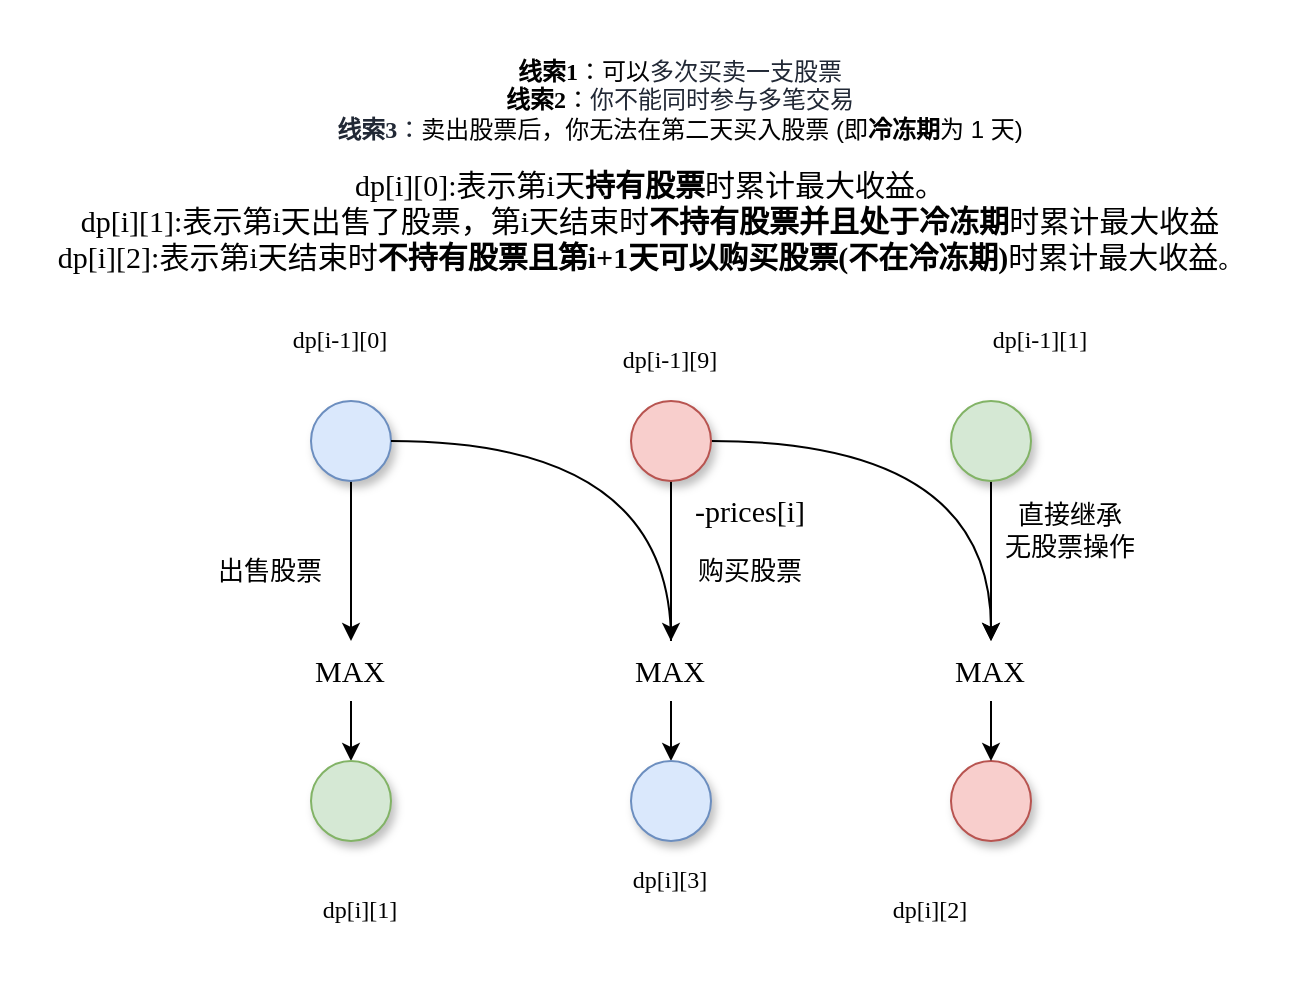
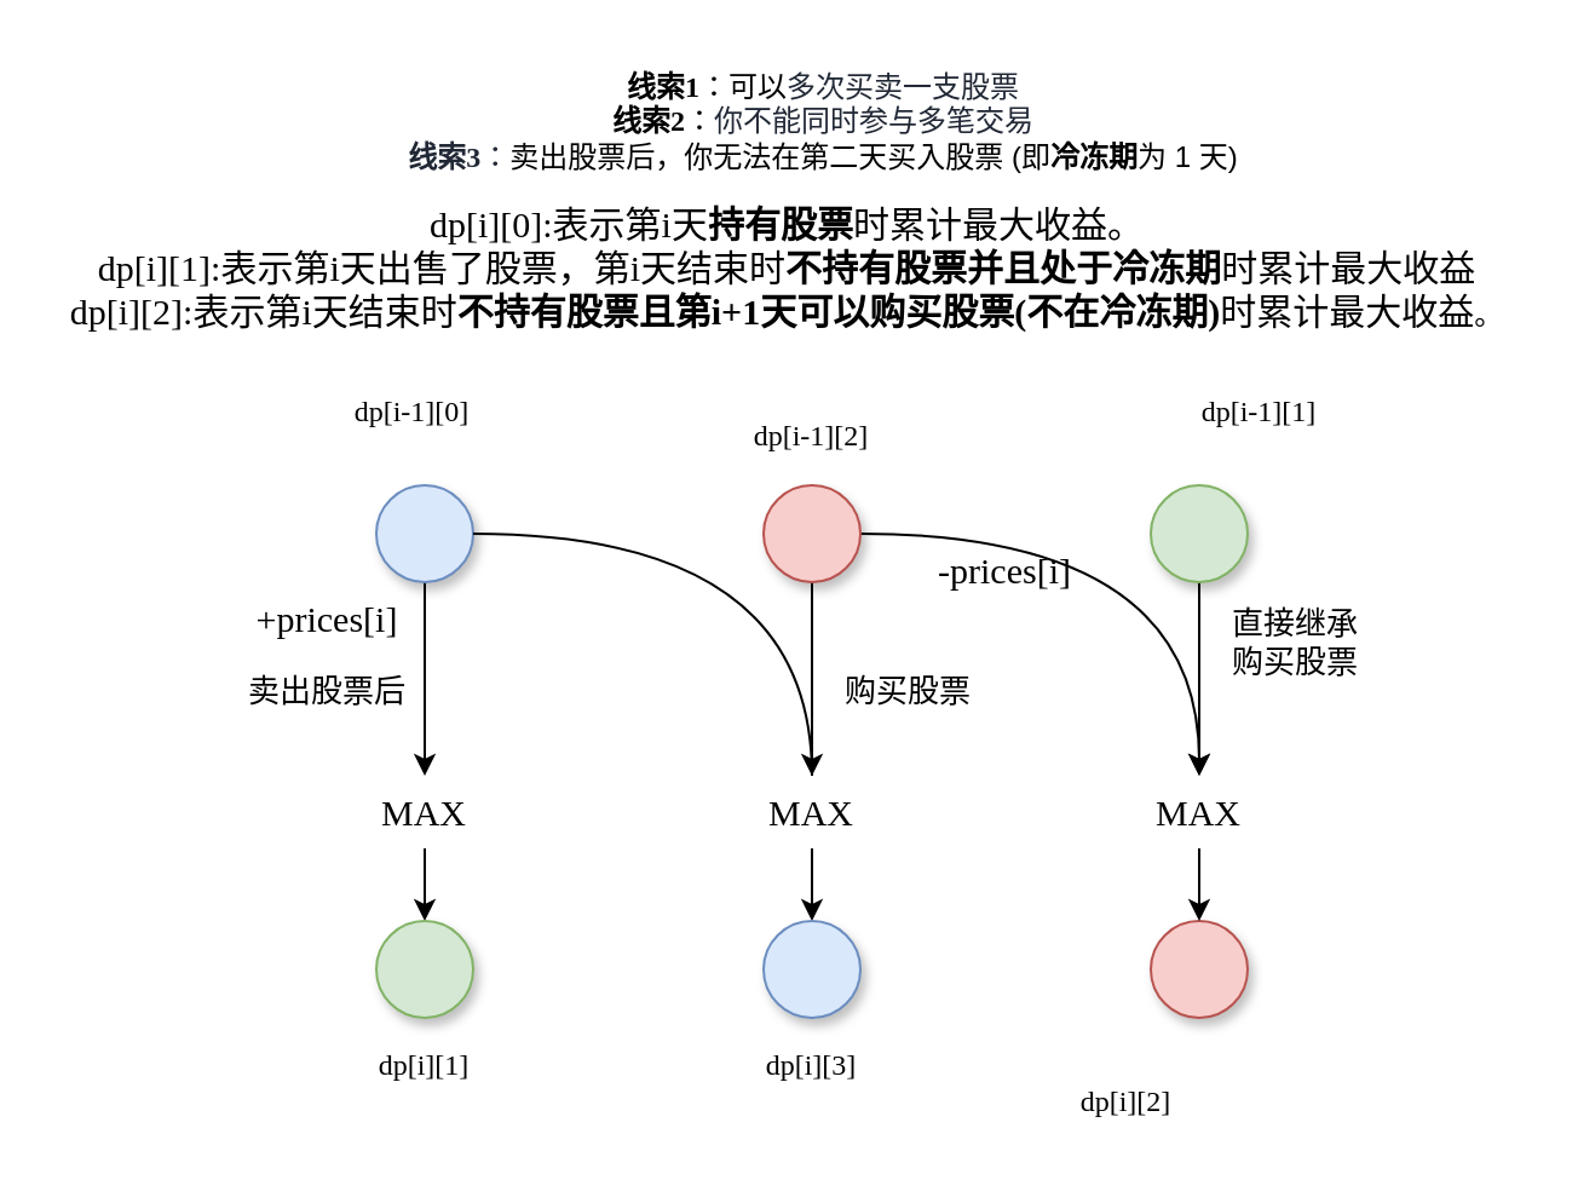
  <mxCell id="0" />
  <mxCell id="1" parent="0" />
  <mxCell id="2" style="edgeStyle=orthogonalEdgeStyle;rounded=0;orthogonalLoop=1;jettySize=auto;html=1;exitX=0.5;exitY=1;exitDx=0;exitDy=0;entryX=0.5;entryY=0;entryDx=0;entryDy=0;curved=1;" edge="1" parent="1" source="3" target="17"><mxGeometry relative="1" as="geometry"><mxPoint x="145" y="270" as="sourcePoint" /></mxGeometry></mxCell>
  <mxCell id="3" value="" style="ellipse;whiteSpace=wrap;html=1;aspect=fixed;shadow=1;fillColor=#dae8fc;strokeColor=#6c8ebf;" vertex="1" parent="1"><mxGeometry x="155" y="200" width="40" height="40" as="geometry" /></mxCell>
  <mxCell id="4" style="edgeStyle=orthogonalEdgeStyle;rounded=0;orthogonalLoop=1;jettySize=auto;html=1;exitX=0.5;exitY=1;exitDx=0;exitDy=0;entryX=0.5;entryY=0;entryDx=0;entryDy=0;fontFamily=Comic Sans MS;fontSize=13;" edge="1" parent="1" source="5" target="30"><mxGeometry relative="1" as="geometry" /></mxCell>
  <mxCell id="5" value="" style="ellipse;whiteSpace=wrap;html=1;aspect=fixed;shadow=1;fillColor=#d5e8d4;strokeColor=#82b366;" vertex="1" parent="1"><mxGeometry x="475" y="200" width="40" height="40" as="geometry" /></mxCell>
  <mxCell id="6" value="&lt;div class=&quot;okr-block-clipboard&quot;&gt;&lt;/div&gt;&lt;div&gt;dp[i-1][0]&lt;/div&gt;" style="text;html=1;strokeColor=none;fillColor=none;align=center;verticalAlign=middle;whiteSpace=wrap;rounded=0;shadow=1;fontFamily=Comic Sans MS;" vertex="1" parent="1"><mxGeometry x="110" y="150" width="120" height="40" as="geometry" /></mxCell>
  <mxCell id="7" value="&lt;div class=&quot;okr-block-clipboard&quot;&gt;&lt;/div&gt;&lt;font style=&quot;font-size: 15px&quot;&gt;&lt;font style=&quot;font-size: 15px&quot;&gt;dp[i][0]:表示第i天&lt;b&gt;持有股票&lt;/b&gt;时累计最大收益。&lt;br&gt;dp[i][1]:表示第i天出售了股票，第i天结束时&lt;b&gt;不持有股票并且处于冷冻期&lt;/b&gt;时累计最大收益&lt;br&gt;dp[i][2]:表示第i天结束时&lt;b&gt;不持有股票且第i+1天可以购买股票(不在冷冻期)&lt;/b&gt;&lt;/font&gt;&lt;font style=&quot;font-size: 15px&quot;&gt;时累计最大收益&lt;/font&gt;&lt;/font&gt;。&lt;br&gt;&lt;div class=&quot;okr-block-clipboard&quot;&gt;&lt;/div&gt;" style="text;html=1;strokeColor=none;fillColor=none;align=center;verticalAlign=middle;whiteSpace=wrap;rounded=0;shadow=1;fontFamily=Comic Sans MS;" vertex="1" parent="1"><mxGeometry x="20" y="80" width="610" height="60" as="geometry" /></mxCell>
  <mxCell id="8" style="edgeStyle=orthogonalEdgeStyle;curved=1;rounded=0;orthogonalLoop=1;jettySize=auto;html=1;exitX=0.5;exitY=1;exitDx=0;exitDy=0;fontFamily=Comic Sans MS;" edge="1" parent="1" source="10" target="12"><mxGeometry relative="1" as="geometry" /></mxCell>
  <mxCell id="9" style="edgeStyle=orthogonalEdgeStyle;rounded=0;orthogonalLoop=1;jettySize=auto;html=1;exitX=1;exitY=0.5;exitDx=0;exitDy=0;entryX=0.5;entryY=0;entryDx=0;entryDy=0;fontFamily=Comic Sans MS;fontSize=13;curved=1;" edge="1" parent="1" source="10" target="30"><mxGeometry relative="1" as="geometry" /></mxCell>
  <mxCell id="10" value="" style="ellipse;whiteSpace=wrap;html=1;aspect=fixed;shadow=1;fillColor=#f8cecc;strokeColor=#b85450;" vertex="1" parent="1"><mxGeometry x="315" y="200" width="40" height="40" as="geometry" /></mxCell>
  <mxCell id="11" style="edgeStyle=orthogonalEdgeStyle;rounded=0;orthogonalLoop=1;jettySize=auto;html=1;exitX=0.5;exitY=1;exitDx=0;exitDy=0;entryX=0.5;entryY=0;entryDx=0;entryDy=0;fontFamily=Comic Sans MS;fontSize=13;" edge="1" parent="1" source="12" target="20"><mxGeometry relative="1" as="geometry" /></mxCell>
  <mxCell id="12" value="MAX" style="text;html=1;strokeColor=none;fillColor=none;align=center;verticalAlign=middle;whiteSpace=wrap;rounded=0;shadow=1;fontFamily=Comic Sans MS;fontSize=15;" vertex="1" parent="1"><mxGeometry x="305" y="320" width="60" height="30" as="geometry" /></mxCell>
  <mxCell id="13" value="" style="rounded=0;orthogonalLoop=1;jettySize=auto;html=1;exitX=1;exitY=0.5;exitDx=0;exitDy=0;entryX=0.5;entryY=0;entryDx=0;entryDy=0;edgeStyle=orthogonalEdgeStyle;curved=1;endArrow=none;" edge="1" parent="1" source="3" target="12"><mxGeometry relative="1" as="geometry"><mxPoint x="195" y="220" as="sourcePoint" /><mxPoint x="255" y="360" as="targetPoint" /></mxGeometry></mxCell>
- <mxCell id="14" value="&lt;div class=&quot;okr-block-clipboard&quot;&gt;&lt;/div&gt;&lt;div&gt;dp[i-1][9]&lt;/div&gt;" style="text;html=1;strokeColor=none;fillColor=none;align=center;verticalAlign=middle;whiteSpace=wrap;rounded=0;shadow=1;fontFamily=Comic Sans MS;" vertex="1" parent="1"><mxGeometry x="295" y="160" width="80" height="40" as="geometry" /></mxCell>
+ <mxCell id="14" value="&lt;div class=&quot;okr-block-clipboard&quot;&gt;&lt;/div&gt;&lt;div&gt;dp[i-1][2]&lt;/div&gt;" style="text;html=1;strokeColor=none;fillColor=none;align=center;verticalAlign=middle;whiteSpace=wrap;rounded=0;shadow=1;fontFamily=Comic Sans MS;" vertex="1" parent="1"><mxGeometry x="295" y="160" width="80" height="40" as="geometry" /></mxCell>
+ <mxCell id="15" value="&lt;font style=&quot;font-size: 15px&quot;&gt;&lt;span&gt;+prices[i]&lt;/span&gt;&lt;/font&gt;&lt;div class=&quot;okr-block-clipboard&quot;&gt;&lt;/div&gt;" style="text;html=1;strokeColor=none;fillColor=none;align=center;verticalAlign=middle;whiteSpace=wrap;rounded=0;shadow=1;fontFamily=Comic Sans MS;" vertex="1" parent="1"><mxGeometry x="95" y="240" width="80" height="30" as="geometry" /></mxCell>
  <mxCell id="16" style="edgeStyle=orthogonalEdgeStyle;rounded=0;orthogonalLoop=1;jettySize=auto;html=1;exitX=0.5;exitY=1;exitDx=0;exitDy=0;entryX=0.5;entryY=0;entryDx=0;entryDy=0;fontFamily=Comic Sans MS;fontSize=13;" edge="1" parent="1" source="17" target="22"><mxGeometry relative="1" as="geometry" /></mxCell>
  <mxCell id="17" value="MAX" style="text;html=1;strokeColor=none;fillColor=none;align=center;verticalAlign=middle;whiteSpace=wrap;rounded=0;shadow=1;fontFamily=Comic Sans MS;fontSize=15;" vertex="1" parent="1"><mxGeometry x="145" y="320" width="60" height="30" as="geometry" /></mxCell>
  <mxCell id="18" value="&lt;font style=&quot;font-size: 12px&quot;&gt;&lt;font face=&quot;Comic Sans MS&quot;&gt;&lt;font style=&quot;font-size: 12px&quot;&gt;&lt;b&gt;线索1&lt;/b&gt;：可以&lt;span style=&quot;color: rgb(33 , 40 , 53) ; background-color: rgb(255 , 255 , 255)&quot;&gt;多次买卖一支股票&lt;/span&gt;&lt;b&gt;&lt;br&gt;线索2&lt;/b&gt;：&lt;/font&gt;&lt;span style=&quot;color: rgb(33 , 40 , 53) ; background-color: rgb(255 , 255 , 255)&quot;&gt;你不能同时参与多笔交易&lt;br&gt;&lt;b&gt;线索3&lt;/b&gt;：&lt;/span&gt;&lt;/font&gt;&lt;span style=&quot;text-align: left&quot;&gt;卖出股票后，你无法在第二天买入股票 (即&lt;/span&gt;&lt;b style=&quot;text-align: left&quot;&gt;冷冻期&lt;/b&gt;&lt;span style=&quot;text-align: left&quot;&gt;为 1 天)&lt;/span&gt;&lt;font face=&quot;Comic Sans MS&quot;&gt;&lt;span style=&quot;color: rgb(33 , 40 , 53) ; background-color: rgb(255 , 255 , 255)&quot;&gt;&lt;br&gt;&lt;/span&gt;&lt;/font&gt;&lt;/font&gt;" style="text;html=1;strokeColor=none;fillColor=none;align=center;verticalAlign=middle;whiteSpace=wrap;rounded=0;" vertex="1" parent="1"><mxGeometry x="140" y="20" width="400" height="60" as="geometry" /></mxCell>
  <mxCell id="19" value="&lt;div class=&quot;okr-block-clipboard&quot;&gt;&lt;/div&gt;&lt;div&gt;dp[i-1][1]&lt;/div&gt;" style="text;html=1;strokeColor=none;fillColor=none;align=center;verticalAlign=middle;whiteSpace=wrap;rounded=0;shadow=1;fontFamily=Comic Sans MS;" vertex="1" parent="1"><mxGeometry x="480" y="150" width="80" height="40" as="geometry" /></mxCell>
  <mxCell id="20" value="" style="ellipse;whiteSpace=wrap;html=1;aspect=fixed;shadow=1;fillColor=#dae8fc;strokeColor=#6c8ebf;" vertex="1" parent="1"><mxGeometry x="315" y="380" width="40" height="40" as="geometry" /></mxCell>
  <mxCell id="21" value="&lt;div class=&quot;okr-block-clipboard&quot;&gt;&lt;/div&gt;&lt;div&gt;dp[i][3]&lt;/div&gt;" style="text;html=1;strokeColor=none;fillColor=none;align=center;verticalAlign=middle;whiteSpace=wrap;rounded=0;shadow=1;fontFamily=Comic Sans MS;" vertex="1" parent="1"><mxGeometry x="275" y="420" width="120" height="40" as="geometry" /></mxCell>
  <mxCell id="22" value="" style="ellipse;whiteSpace=wrap;html=1;aspect=fixed;shadow=1;fillColor=#d5e8d4;strokeColor=#82b366;" vertex="1" parent="1"><mxGeometry x="155" y="380" width="40" height="40" as="geometry" /></mxCell>
- <mxCell id="23" value="&lt;div class=&quot;okr-block-clipboard&quot;&gt;&lt;/div&gt;&lt;div&gt;dp[i][1]&lt;/div&gt;" style="text;html=1;strokeColor=none;fillColor=none;align=center;verticalAlign=middle;whiteSpace=wrap;rounded=0;shadow=1;fontFamily=Comic Sans MS;" vertex="1" parent="1"><mxGeometry x="120" y="435" width="120" height="40" as="geometry" /></mxCell>
+ <mxCell id="23" value="&lt;div class=&quot;okr-block-clipboard&quot;&gt;&lt;/div&gt;&lt;div&gt;dp[i][1]&lt;/div&gt;" style="text;html=1;strokeColor=none;fillColor=none;align=center;verticalAlign=middle;whiteSpace=wrap;rounded=0;shadow=1;fontFamily=Comic Sans MS;" vertex="1" parent="1"><mxGeometry x="115" y="420" width="120" height="40" as="geometry" /></mxCell>
  <mxCell id="24" value="" style="ellipse;whiteSpace=wrap;html=1;aspect=fixed;shadow=1;fillColor=#f8cecc;strokeColor=#b85450;" vertex="1" parent="1"><mxGeometry x="475" y="380" width="40" height="40" as="geometry" /></mxCell>
  <mxCell id="25" value="&lt;div class=&quot;okr-block-clipboard&quot;&gt;&lt;/div&gt;&lt;div&gt;dp[i][2]&lt;/div&gt;" style="text;html=1;strokeColor=none;fillColor=none;align=center;verticalAlign=middle;whiteSpace=wrap;rounded=0;shadow=1;fontFamily=Comic Sans MS;" vertex="1" parent="1"><mxGeometry x="425" y="435" width="80" height="40" as="geometry" /></mxCell>
- <mxCell id="26" value="&lt;font style=&quot;font-size: 13px&quot;&gt;出售股票&lt;/font&gt;&lt;br&gt;&lt;div class=&quot;okr-block-clipboard&quot;&gt;&lt;/div&gt;" style="text;html=1;strokeColor=none;fillColor=none;align=center;verticalAlign=middle;whiteSpace=wrap;rounded=0;shadow=1;fontFamily=Comic Sans MS;" vertex="1" parent="1"><mxGeometry x="95" y="270" width="80" height="30" as="geometry" /></mxCell>
- <mxCell id="27" value="&lt;font style=&quot;font-size: 15px&quot;&gt;&lt;span&gt;-prices[i]&lt;/span&gt;&lt;/font&gt;&lt;div class=&quot;okr-block-clipboard&quot;&gt;&lt;/div&gt;" style="text;html=1;strokeColor=none;fillColor=none;align=center;verticalAlign=middle;whiteSpace=wrap;rounded=0;shadow=1;fontFamily=Comic Sans MS;" vertex="1" parent="1"><mxGeometry x="335" y="240" width="80" height="30" as="geometry" /></mxCell>
+ <mxCell id="26" value="&lt;font style=&quot;font-size: 13px&quot;&gt;卖出股票后&lt;/font&gt;&lt;br&gt;&lt;div class=&quot;okr-block-clipboard&quot;&gt;&lt;/div&gt;" style="text;html=1;strokeColor=none;fillColor=none;align=center;verticalAlign=middle;whiteSpace=wrap;rounded=0;shadow=1;fontFamily=Comic Sans MS;" vertex="1" parent="1"><mxGeometry x="95" y="270" width="80" height="30" as="geometry" /></mxCell>
+ <mxCell id="27" value="&lt;font style=&quot;font-size: 15px&quot;&gt;&lt;span&gt;-prices[i]&lt;/span&gt;&lt;/font&gt;&lt;div class=&quot;okr-block-clipboard&quot;&gt;&lt;/div&gt;" style="text;html=1;strokeColor=none;fillColor=none;align=center;verticalAlign=middle;whiteSpace=wrap;rounded=0;shadow=1;fontFamily=Comic Sans MS;" vertex="1" parent="1"><mxGeometry x="375" y="220" width="80" height="30" as="geometry" /></mxCell>
  <mxCell id="28" value="&lt;font style=&quot;font-size: 13px&quot;&gt;购买股票&lt;/font&gt;&lt;br&gt;&lt;div class=&quot;okr-block-clipboard&quot;&gt;&lt;/div&gt;" style="text;html=1;strokeColor=none;fillColor=none;align=center;verticalAlign=middle;whiteSpace=wrap;rounded=0;shadow=1;fontFamily=Comic Sans MS;" vertex="1" parent="1"><mxGeometry x="335" y="270" width="80" height="30" as="geometry" /></mxCell>
  <mxCell id="29" style="edgeStyle=orthogonalEdgeStyle;rounded=0;orthogonalLoop=1;jettySize=auto;html=1;exitX=0.5;exitY=1;exitDx=0;exitDy=0;entryX=0.5;entryY=0;entryDx=0;entryDy=0;fontFamily=Comic Sans MS;fontSize=13;" edge="1" parent="1" source="30" target="24"><mxGeometry relative="1" as="geometry" /></mxCell>
  <mxCell id="30" value="MAX" style="text;html=1;strokeColor=none;fillColor=none;align=center;verticalAlign=middle;whiteSpace=wrap;rounded=0;shadow=1;fontFamily=Comic Sans MS;fontSize=15;" vertex="1" parent="1"><mxGeometry x="465" y="320" width="60" height="30" as="geometry" /></mxCell>
- <mxCell id="31" value="&lt;span style=&quot;font-size: 13px&quot;&gt;直接继承&lt;br&gt;无股票操作&lt;/span&gt;&lt;br&gt;&lt;div class=&quot;okr-block-clipboard&quot;&gt;&lt;/div&gt;" style="text;html=1;strokeColor=none;fillColor=none;align=center;verticalAlign=middle;whiteSpace=wrap;rounded=0;shadow=1;fontFamily=Comic Sans MS;" vertex="1" parent="1"><mxGeometry x="495" y="250" width="80" height="30" as="geometry" /></mxCell>
+ <mxCell id="31" value="&lt;span style=&quot;font-size: 13px&quot;&gt;直接继承&lt;br&gt;购买股票&lt;/span&gt;&lt;br&gt;&lt;div class=&quot;okr-block-clipboard&quot;&gt;&lt;/div&gt;" style="text;html=1;strokeColor=none;fillColor=none;align=center;verticalAlign=middle;whiteSpace=wrap;rounded=0;shadow=1;fontFamily=Comic Sans MS;" vertex="1" parent="1"><mxGeometry x="495" y="250" width="80" height="30" as="geometry" /></mxCell>
